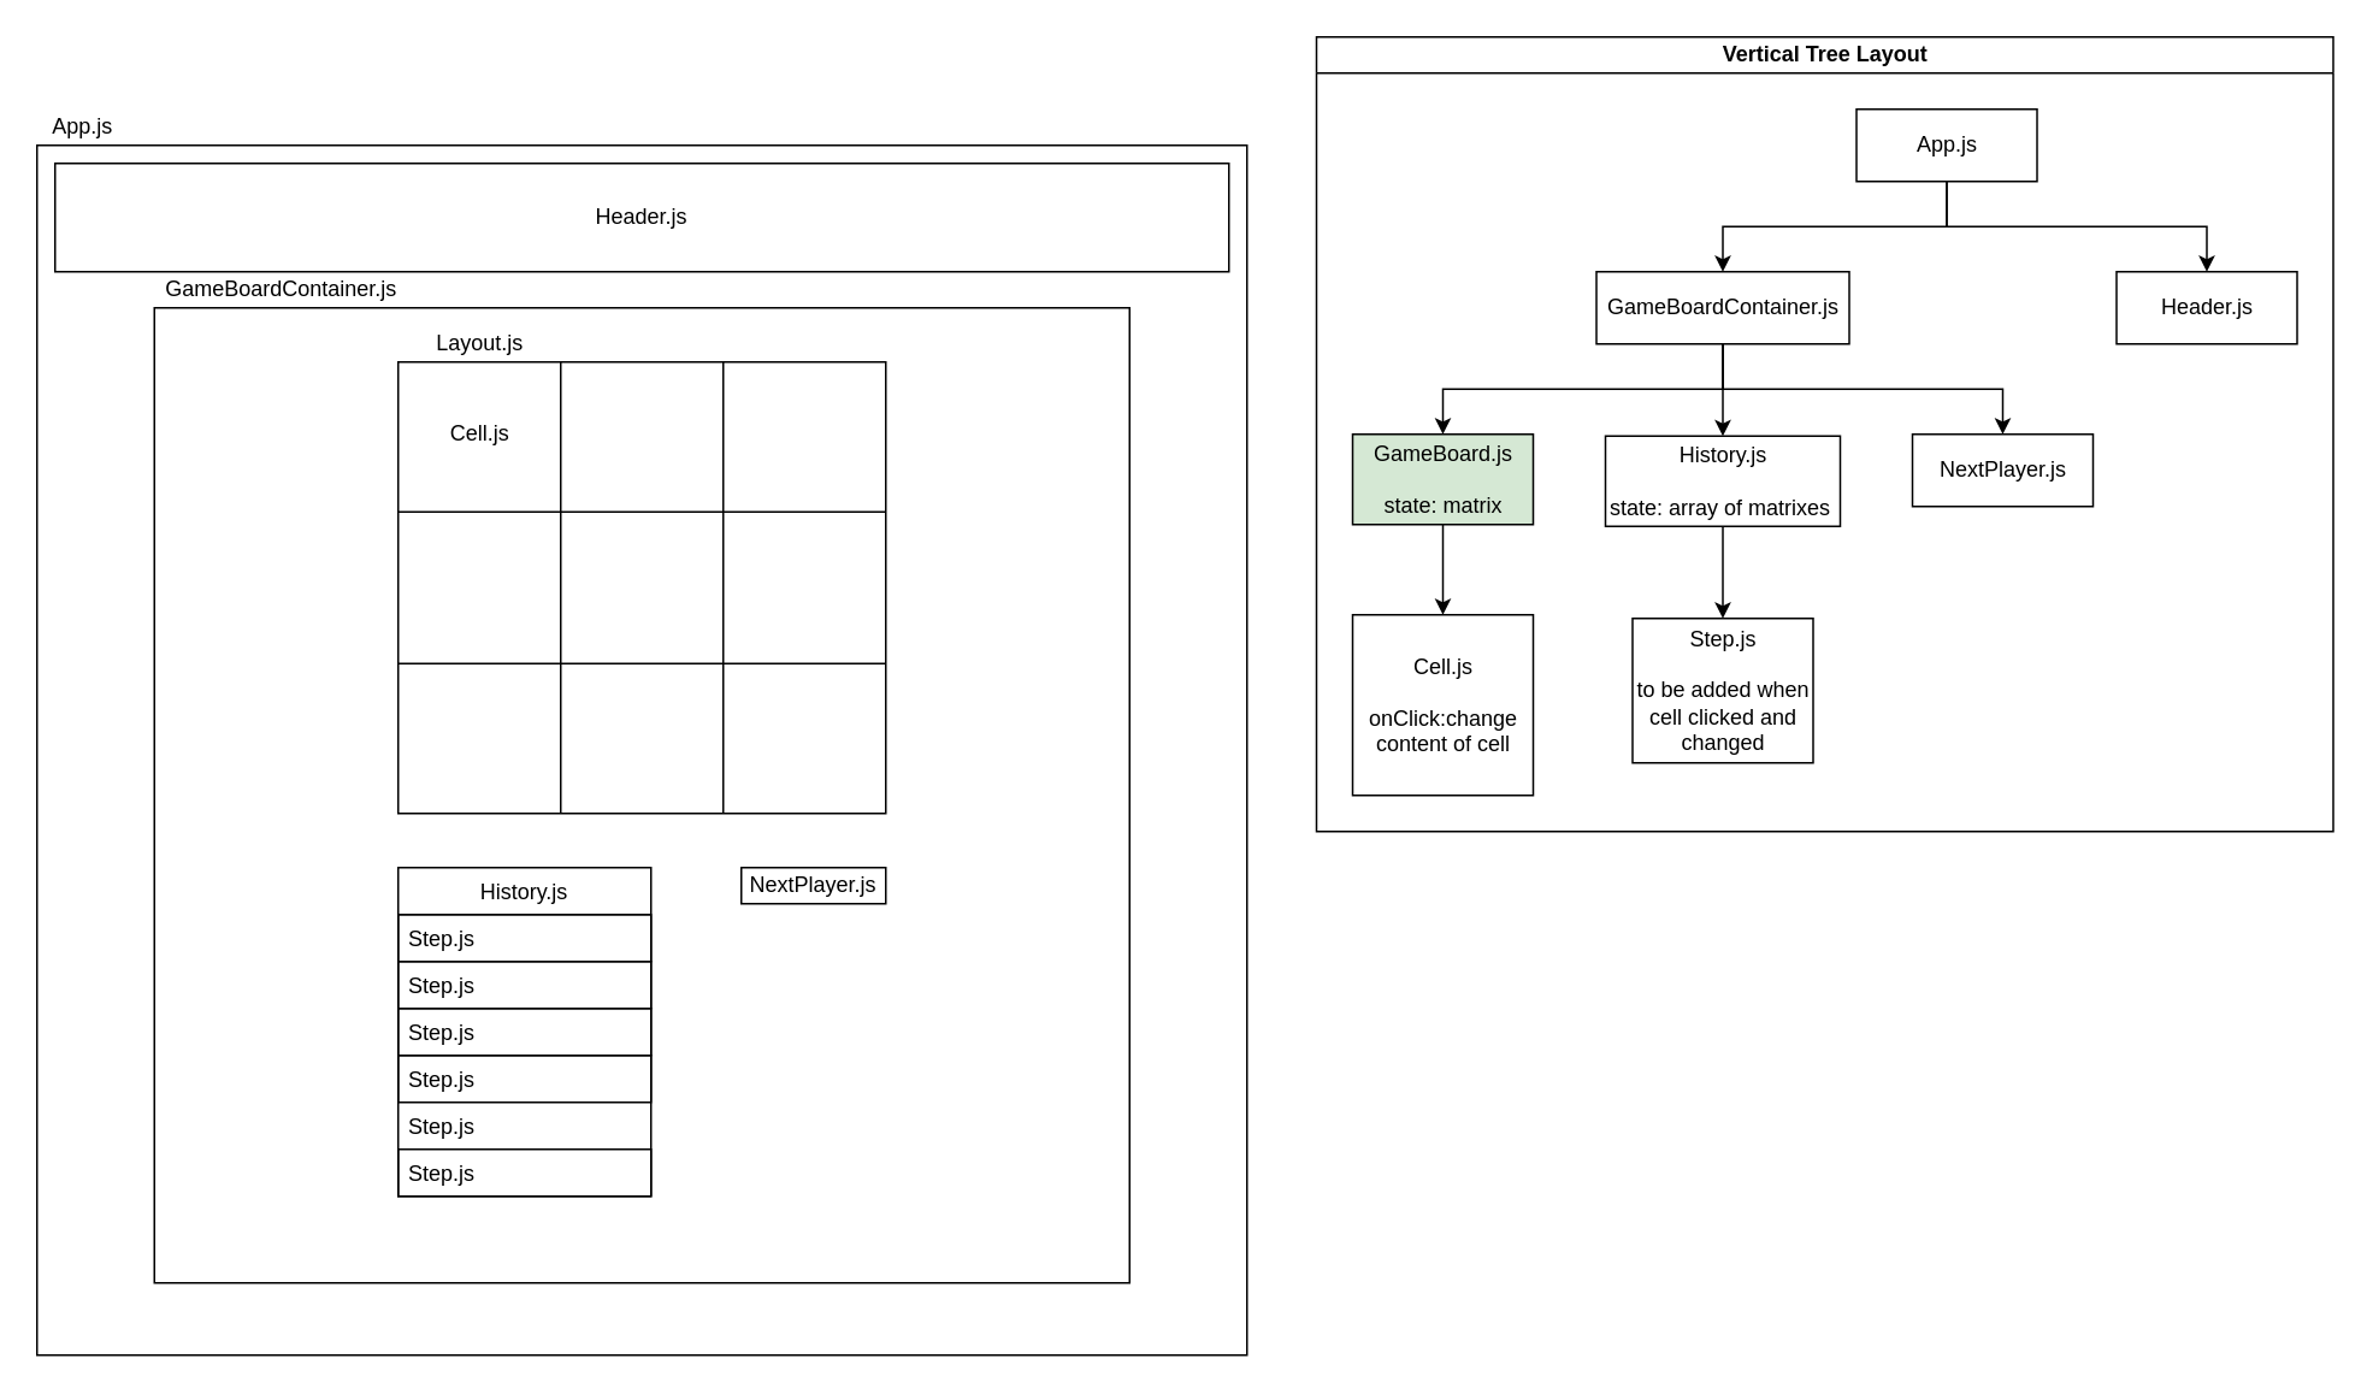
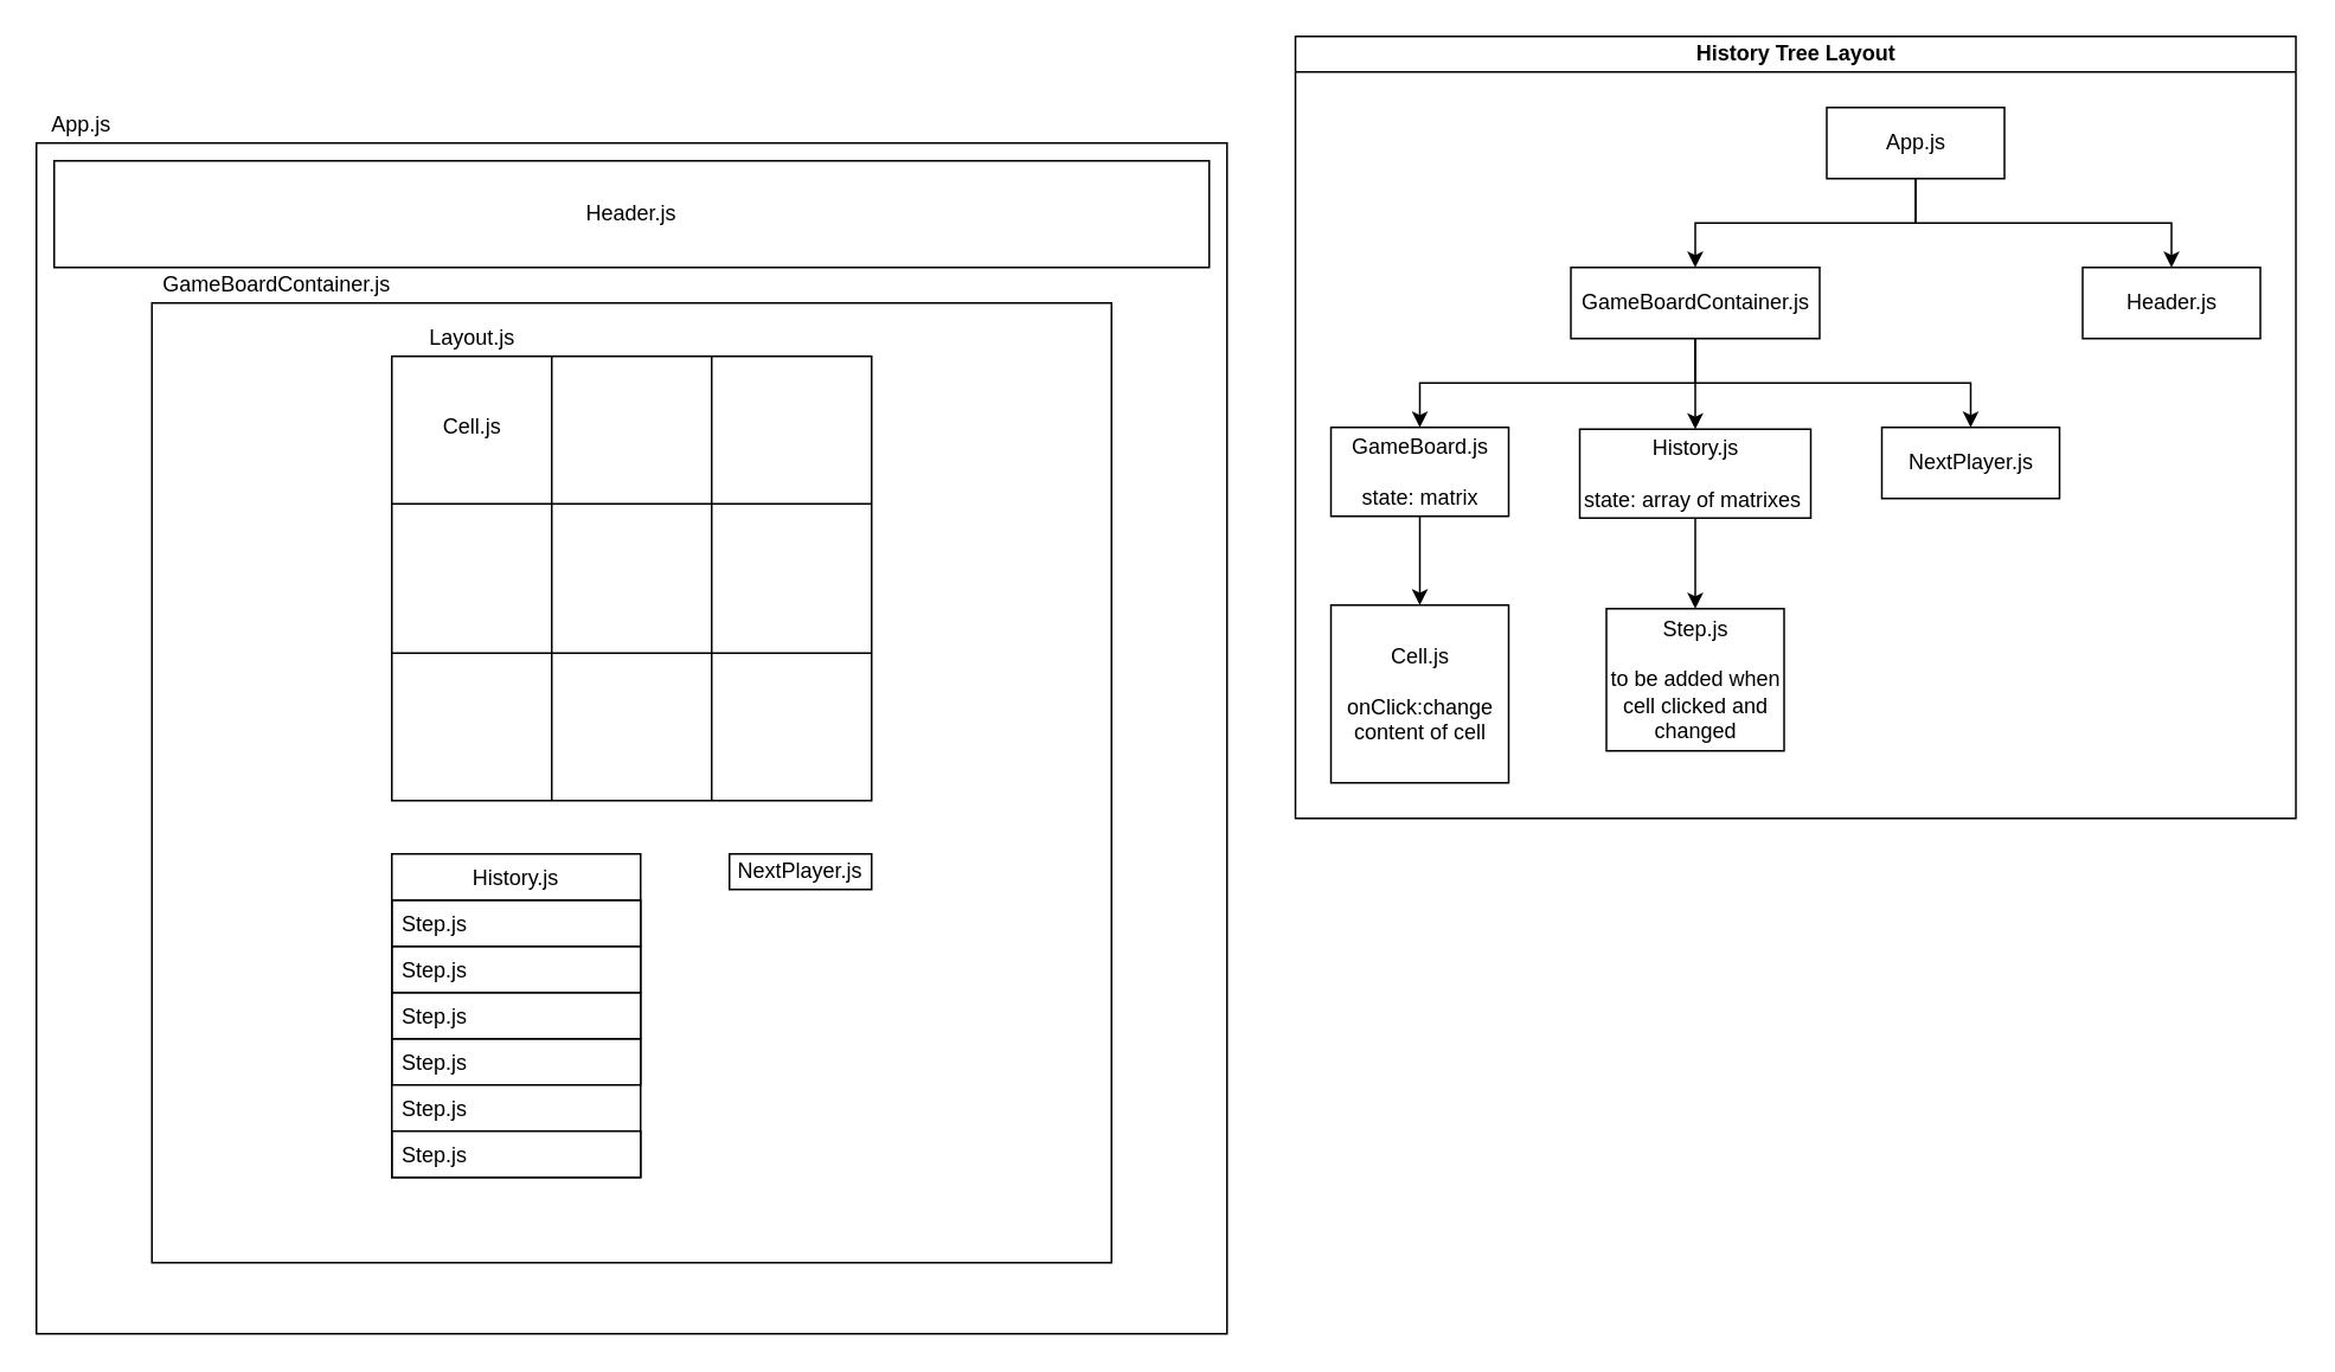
  <mxCell id="0" />
  <mxCell id="1" parent="0" />
  <mxCell id="2" value="" style="whiteSpace=wrap;html=1;aspect=fixed;" parent="1" vertex="1"><mxGeometry x="20" y="80" width="670" height="670" as="geometry" /></mxCell>
  <mxCell id="3" value="Header.js" style="rounded=0;whiteSpace=wrap;html=1;" parent="1" vertex="1"><mxGeometry x="30" y="90" width="650" height="60" as="geometry" /></mxCell>
  <mxCell id="4" value="" style="whiteSpace=wrap;html=1;aspect=fixed;" parent="1" vertex="1"><mxGeometry x="85" y="170" width="540" height="540" as="geometry" /></mxCell>
  <mxCell id="5" value="NextPlayer.js" style="rounded=0;whiteSpace=wrap;html=1;" vertex="1" parent="1"><mxGeometry x="410" y="480" width="80" height="20" as="geometry" /></mxCell>
  <mxCell id="6" value="History.js" style="swimlane;fontStyle=0;childLayout=stackLayout;horizontal=1;startSize=26;fillColor=none;horizontalStack=0;resizeParent=1;resizeParentMax=0;resizeLast=0;collapsible=1;marginBottom=0;" vertex="1" parent="1"><mxGeometry x="220" y="480" width="140" height="182" as="geometry" /></mxCell>
  <mxCell id="7" value="Step.js" style="text;fillColor=none;align=left;verticalAlign=top;spacingLeft=4;spacingRight=4;overflow=hidden;rotatable=0;points=[[0,0.5],[1,0.5]];portConstraint=eastwest;strokeColor=#000000;" vertex="1" parent="6"><mxGeometry y="26" width="140" height="26" as="geometry" /></mxCell>
  <mxCell id="8" value="Step.js" style="text;fillColor=none;align=left;verticalAlign=top;spacingLeft=4;spacingRight=4;overflow=hidden;rotatable=0;points=[[0,0.5],[1,0.5]];portConstraint=eastwest;strokeColor=#000000;" vertex="1" parent="6"><mxGeometry y="52" width="140" height="26" as="geometry" /></mxCell>
  <mxCell id="9" value="Step.js" style="text;fillColor=none;align=left;verticalAlign=top;spacingLeft=4;spacingRight=4;overflow=hidden;rotatable=0;points=[[0,0.5],[1,0.5]];portConstraint=eastwest;strokeColor=#000000;" vertex="1" parent="6"><mxGeometry y="78" width="140" height="26" as="geometry" /></mxCell>
  <mxCell id="10" value="Step.js" style="text;fillColor=none;align=left;verticalAlign=top;spacingLeft=4;spacingRight=4;overflow=hidden;rotatable=0;points=[[0,0.5],[1,0.5]];portConstraint=eastwest;strokeColor=#000000;" vertex="1" parent="6"><mxGeometry y="104" width="140" height="26" as="geometry" /></mxCell>
  <mxCell id="11" value="Step.js" style="text;strokeColor=none;fillColor=none;align=left;verticalAlign=top;spacingLeft=4;spacingRight=4;overflow=hidden;rotatable=0;points=[[0,0.5],[1,0.5]];portConstraint=eastwest;" vertex="1" parent="6"><mxGeometry y="130" width="140" height="26" as="geometry" /></mxCell>
  <mxCell id="12" value="Step.js" style="text;fillColor=none;align=left;verticalAlign=top;spacingLeft=4;spacingRight=4;overflow=hidden;rotatable=0;points=[[0,0.5],[1,0.5]];portConstraint=eastwest;strokeColor=#000000;" vertex="1" parent="6"><mxGeometry y="156" width="140" height="26" as="geometry" /></mxCell>
  <mxCell id="13" value="App.js" style="text;html=1;align=center;verticalAlign=middle;resizable=0;points=[];autosize=1;" vertex="1" parent="1"><mxGeometry x="20" y="60" width="50" height="20" as="geometry" /></mxCell>
  <mxCell id="14" value="Layout.js" style="text;html=1;align=center;verticalAlign=middle;resizable=0;points=[];autosize=1;" vertex="1" parent="1"><mxGeometry x="220" y="180" width="90" height="20" as="geometry" /></mxCell>
  <mxCell id="15" value="GameBoardContainer.js" style="text;html=1;align=center;verticalAlign=middle;resizable=0;points=[];autosize=1;" vertex="1" parent="1"><mxGeometry x="85" y="150" width="140" height="20" as="geometry" /></mxCell>
  <mxCell id="16" value="" style="shape=table;html=1;whiteSpace=wrap;startSize=0;container=1;collapsible=0;childLayout=tableLayout;" vertex="1" parent="1"><mxGeometry x="220" y="200" width="270" height="250" as="geometry" /></mxCell>
  <mxCell id="17" value="" style="shape=partialRectangle;html=1;whiteSpace=wrap;collapsible=0;dropTarget=0;pointerEvents=0;fillColor=none;top=0;left=0;bottom=0;right=0;points=[[0,0.5],[1,0.5]];portConstraint=eastwest;" vertex="1" parent="16"><mxGeometry width="270" height="83" as="geometry" /></mxCell>
  <mxCell id="18" value="" style="shape=partialRectangle;html=1;whiteSpace=wrap;connectable=0;fillColor=none;top=0;left=0;bottom=0;right=0;overflow=hidden;" vertex="1" parent="17"><mxGeometry width="90" height="83" as="geometry" /></mxCell>
  <mxCell id="19" value="" style="shape=partialRectangle;html=1;whiteSpace=wrap;connectable=0;fillColor=none;top=0;left=0;bottom=0;right=0;overflow=hidden;" vertex="1" parent="17"><mxGeometry x="90" width="90" height="83" as="geometry" /></mxCell>
  <mxCell id="20" value="" style="shape=partialRectangle;html=1;whiteSpace=wrap;connectable=0;fillColor=none;top=0;left=0;bottom=0;right=0;overflow=hidden;" vertex="1" parent="17"><mxGeometry x="180" width="90" height="83" as="geometry" /></mxCell>
  <mxCell id="21" value="" style="shape=partialRectangle;html=1;whiteSpace=wrap;collapsible=0;dropTarget=0;pointerEvents=0;fillColor=none;top=0;left=0;bottom=0;right=0;points=[[0,0.5],[1,0.5]];portConstraint=eastwest;" vertex="1" parent="16"><mxGeometry y="83" width="270" height="84" as="geometry" /></mxCell>
  <mxCell id="22" value="" style="shape=partialRectangle;html=1;whiteSpace=wrap;connectable=0;fillColor=none;top=0;left=0;bottom=0;right=0;overflow=hidden;" vertex="1" parent="21"><mxGeometry width="90" height="84" as="geometry" /></mxCell>
  <mxCell id="23" value="" style="shape=partialRectangle;html=1;whiteSpace=wrap;connectable=0;fillColor=none;top=0;left=0;bottom=0;right=0;overflow=hidden;" vertex="1" parent="21"><mxGeometry x="90" width="90" height="84" as="geometry" /></mxCell>
  <mxCell id="24" value="" style="shape=partialRectangle;html=1;whiteSpace=wrap;connectable=0;fillColor=none;top=0;left=0;bottom=0;right=0;overflow=hidden;" vertex="1" parent="21"><mxGeometry x="180" width="90" height="84" as="geometry" /></mxCell>
  <mxCell id="25" value="" style="shape=partialRectangle;html=1;whiteSpace=wrap;collapsible=0;dropTarget=0;pointerEvents=0;fillColor=none;top=0;left=0;bottom=0;right=0;points=[[0,0.5],[1,0.5]];portConstraint=eastwest;" vertex="1" parent="16"><mxGeometry y="167" width="270" height="83" as="geometry" /></mxCell>
  <mxCell id="26" value="" style="shape=partialRectangle;html=1;whiteSpace=wrap;connectable=0;fillColor=none;top=0;left=0;bottom=0;right=0;overflow=hidden;" vertex="1" parent="25"><mxGeometry width="90" height="83" as="geometry" /></mxCell>
  <mxCell id="27" value="" style="shape=partialRectangle;html=1;whiteSpace=wrap;connectable=0;fillColor=none;top=0;left=0;bottom=0;right=0;overflow=hidden;" vertex="1" parent="25"><mxGeometry x="90" width="90" height="83" as="geometry" /></mxCell>
  <mxCell id="28" value="" style="shape=partialRectangle;html=1;whiteSpace=wrap;connectable=0;fillColor=none;top=0;left=0;bottom=0;right=0;overflow=hidden;" vertex="1" parent="25"><mxGeometry x="180" width="90" height="83" as="geometry" /></mxCell>
  <mxCell id="29" value="Cell.js" style="text;html=1;align=center;verticalAlign=middle;resizable=0;points=[];autosize=1;" vertex="1" parent="1"><mxGeometry x="240" y="230" width="50" height="20" as="geometry" /></mxCell>
- <mxCell id="30" value="Vertical Tree Layout" style="swimlane;html=1;startSize=20;horizontal=1;childLayout=treeLayout;horizontalTree=0;resizable=0;containerType=tree;strokeColor=#000000;" vertex="1" parent="1"><mxGeometry x="728.5" y="20" width="563" height="440" as="geometry" /></mxCell>
+ <mxCell id="30" value="History Tree Layout" style="swimlane;html=1;startSize=20;horizontal=1;childLayout=treeLayout;horizontalTree=0;resizable=0;containerType=tree;strokeColor=#000000;" vertex="1" parent="1"><mxGeometry x="728.5" y="20" width="563" height="440" as="geometry" /></mxCell>
  <mxCell id="31" value="App.js" style="whiteSpace=wrap;html=1;" vertex="1" parent="30"><mxGeometry x="299" y="40" width="100" height="40" as="geometry" /></mxCell>
  <mxCell id="32" value="GameBoardContainer.js" style="whiteSpace=wrap;html=1;" vertex="1" parent="30"><mxGeometry x="155" y="130" width="140" height="40" as="geometry" /></mxCell>
  <mxCell id="33" value="" style="edgeStyle=elbowEdgeStyle;elbow=vertical;html=1;rounded=0;" edge="1" parent="30" source="31" target="32"><mxGeometry relative="1" as="geometry" /></mxCell>
  <mxCell id="34" value="&lt;span style=&quot;font-family: &amp;#34;helvetica&amp;#34;&quot;&gt;Header.js&lt;/span&gt;" style="whiteSpace=wrap;html=1;" vertex="1" parent="30"><mxGeometry x="443" y="130" width="100" height="40" as="geometry" /></mxCell>
  <mxCell id="35" value="" style="edgeStyle=elbowEdgeStyle;elbow=vertical;html=1;rounded=0;" edge="1" parent="30" source="31" target="34"><mxGeometry relative="1" as="geometry" /></mxCell>
  <mxCell id="36" value="" style="edgeStyle=elbowEdgeStyle;elbow=vertical;html=1;rounded=0;" edge="1" target="37" source="32" parent="30"><mxGeometry relative="1" as="geometry"><mxPoint x="478.4" y="130" as="sourcePoint" /></mxGeometry></mxCell>
- <mxCell id="37" value="&lt;span&gt;GameBoard.js&lt;/span&gt;&lt;br&gt;&lt;span&gt;&lt;br&gt;state: matrix&lt;/span&gt;" style="whiteSpace=wrap;html=1;fillColor=#d5e8d4;" vertex="1" parent="30"><mxGeometry x="20" y="220" width="100" height="50" as="geometry" /></mxCell>
+ <mxCell id="37" value="&lt;span&gt;GameBoard.js&lt;/span&gt;&lt;br&gt;&lt;span&gt;&lt;br&gt;state: matrix&lt;/span&gt;" style="whiteSpace=wrap;html=1;" vertex="1" parent="30"><mxGeometry x="20" y="220" width="100" height="50" as="geometry" /></mxCell>
  <mxCell id="38" value="" style="edgeStyle=elbowEdgeStyle;elbow=vertical;html=1;rounded=0;" edge="1" target="39" source="32" parent="30"><mxGeometry relative="1" as="geometry"><mxPoint x="478.4" y="130" as="sourcePoint" /></mxGeometry></mxCell>
  <mxCell id="39" value="&lt;span style=&quot;font-family: &amp;#34;helvetica&amp;#34;&quot;&gt;History.js&lt;br&gt;&lt;/span&gt;&lt;br style=&quot;font-family: &amp;#34;helvetica&amp;#34;&quot;&gt;&lt;span style=&quot;font-family: &amp;#34;helvetica&amp;#34;&quot;&gt;state: array of matrixes&amp;nbsp;&lt;/span&gt;" style="whiteSpace=wrap;html=1;" vertex="1" parent="30"><mxGeometry x="160" y="221.0" width="130" height="50" as="geometry" /></mxCell>
  <mxCell id="40" value="" style="edgeStyle=elbowEdgeStyle;elbow=vertical;html=1;rounded=0;" edge="1" target="41" source="32" parent="30"><mxGeometry relative="1" as="geometry"><mxPoint x="660.4" y="130" as="sourcePoint" /></mxGeometry></mxCell>
  <mxCell id="41" value="&lt;span style=&quot;font-family: &amp;#34;helvetica&amp;#34;&quot;&gt;NextPlayer.js&lt;/span&gt;" style="whiteSpace=wrap;html=1;" vertex="1" parent="30"><mxGeometry x="330" y="220" width="100" height="40" as="geometry" /></mxCell>
  <mxCell id="42" value="" style="edgeStyle=elbowEdgeStyle;elbow=vertical;html=1;rounded=0;" edge="1" target="43" source="39" parent="30"><mxGeometry relative="1" as="geometry"><mxPoint x="746.9" y="160" as="sourcePoint" /></mxGeometry></mxCell>
  <mxCell id="43" value="&lt;span style=&quot;font-family: &amp;#34;helvetica&amp;#34; ; text-align: left&quot;&gt;Step.js&lt;br&gt;&lt;br&gt;to be added when cell clicked and changed&lt;br&gt;&lt;/span&gt;" style="whiteSpace=wrap;html=1;" vertex="1" parent="30"><mxGeometry x="175" y="322.0" width="100" height="80" as="geometry" /></mxCell>
  <mxCell id="44" value="" style="edgeStyle=elbowEdgeStyle;elbow=vertical;html=1;rounded=0;" edge="1" target="45" source="37" parent="30"><mxGeometry relative="1" as="geometry"><mxPoint x="758.1" y="160" as="sourcePoint" /></mxGeometry></mxCell>
  <mxCell id="45" value="&lt;span&gt;Cell.js&lt;br&gt;&lt;br&gt;onClick:change content of cell&lt;br&gt;&lt;/span&gt;" style="whiteSpace=wrap;html=1;" vertex="1" parent="30"><mxGeometry x="20" y="320" width="100" height="100" as="geometry" /></mxCell>
